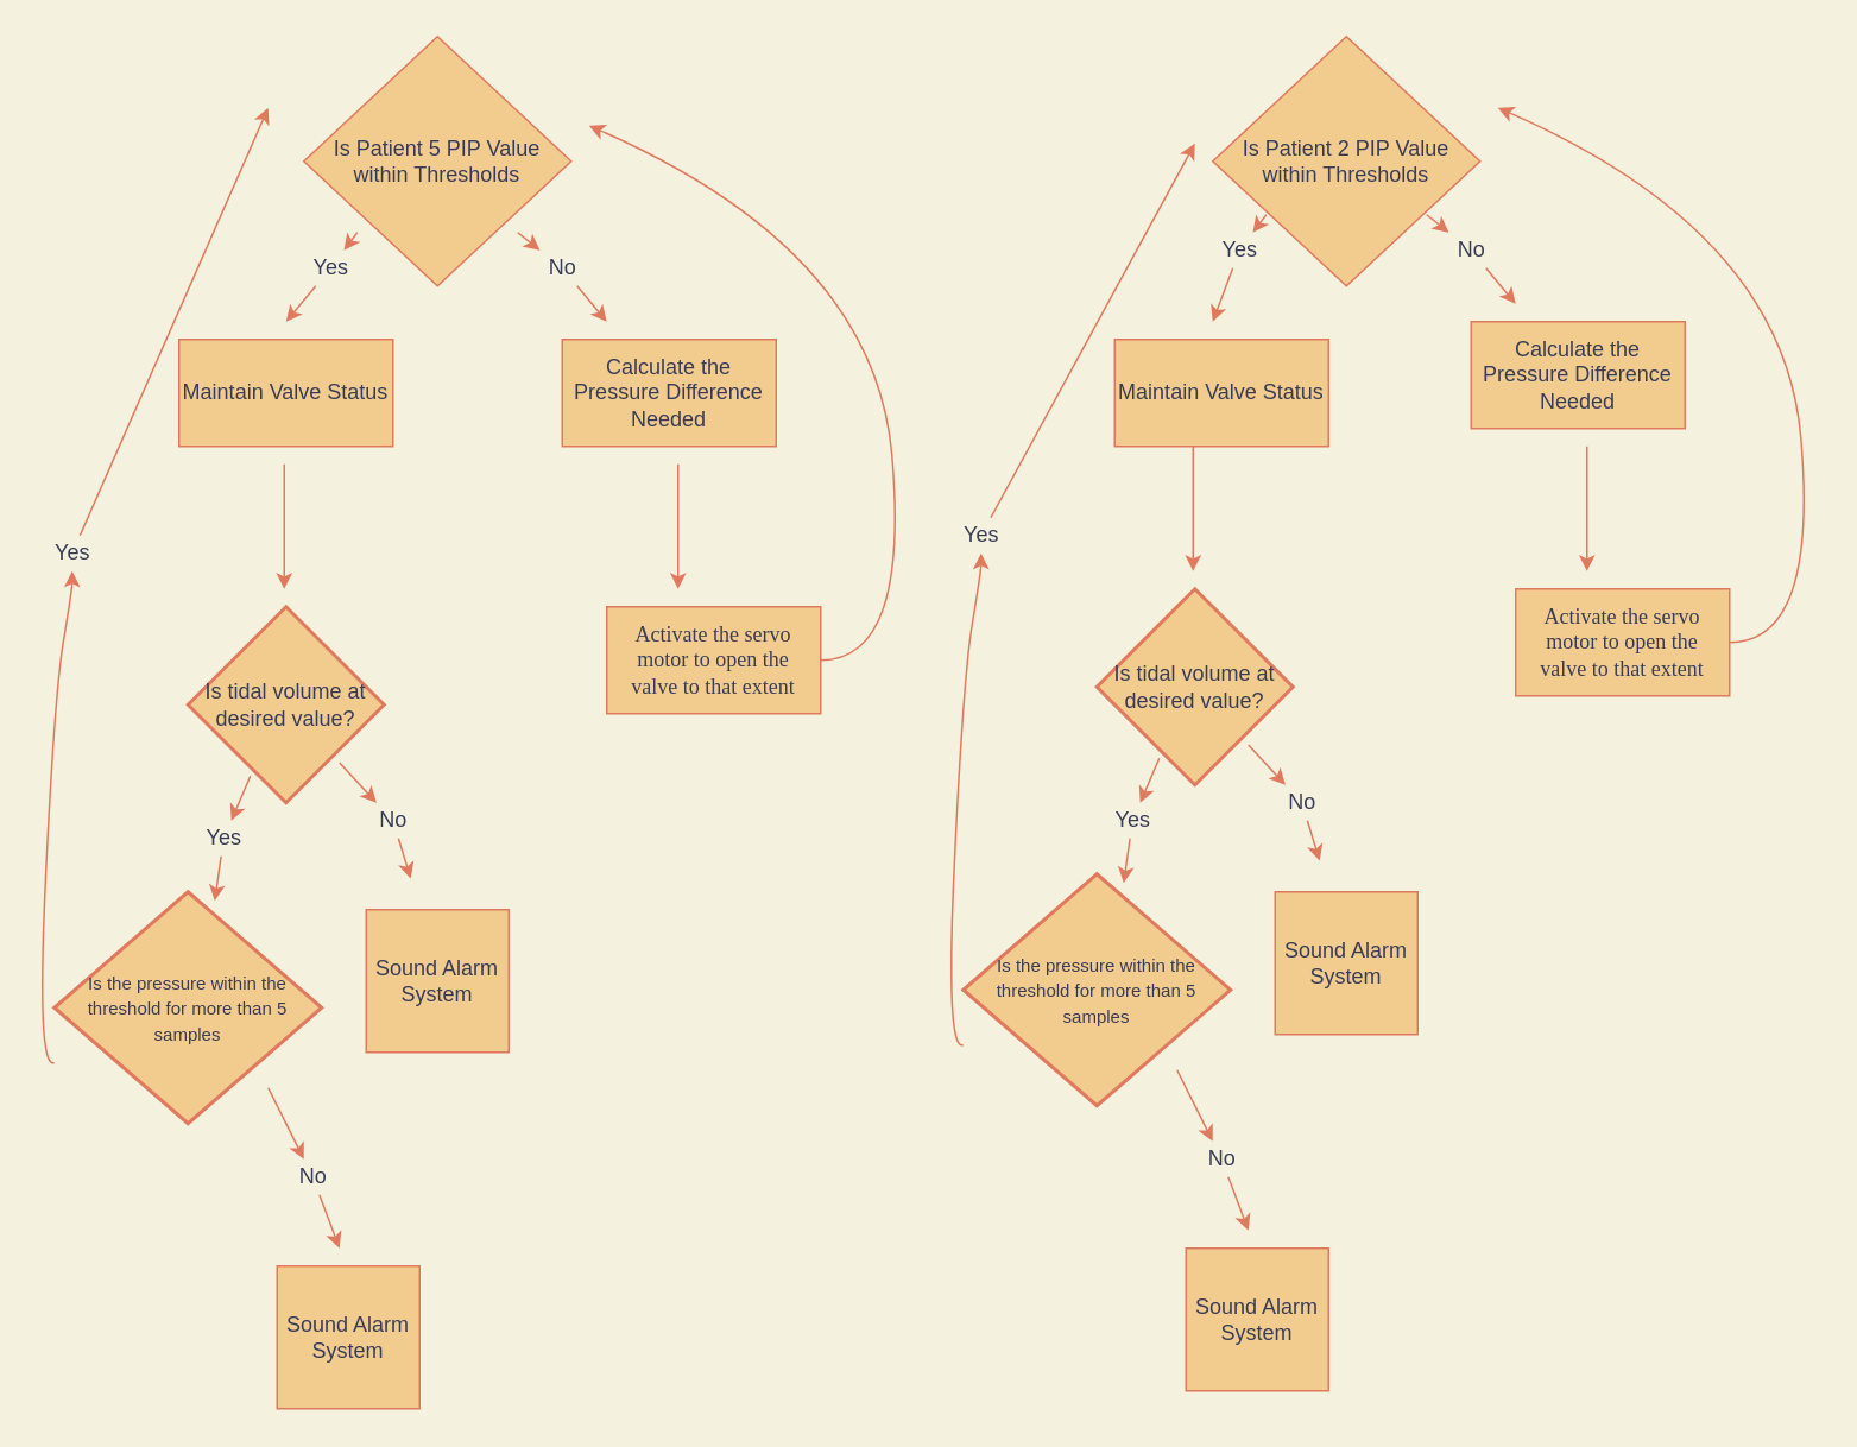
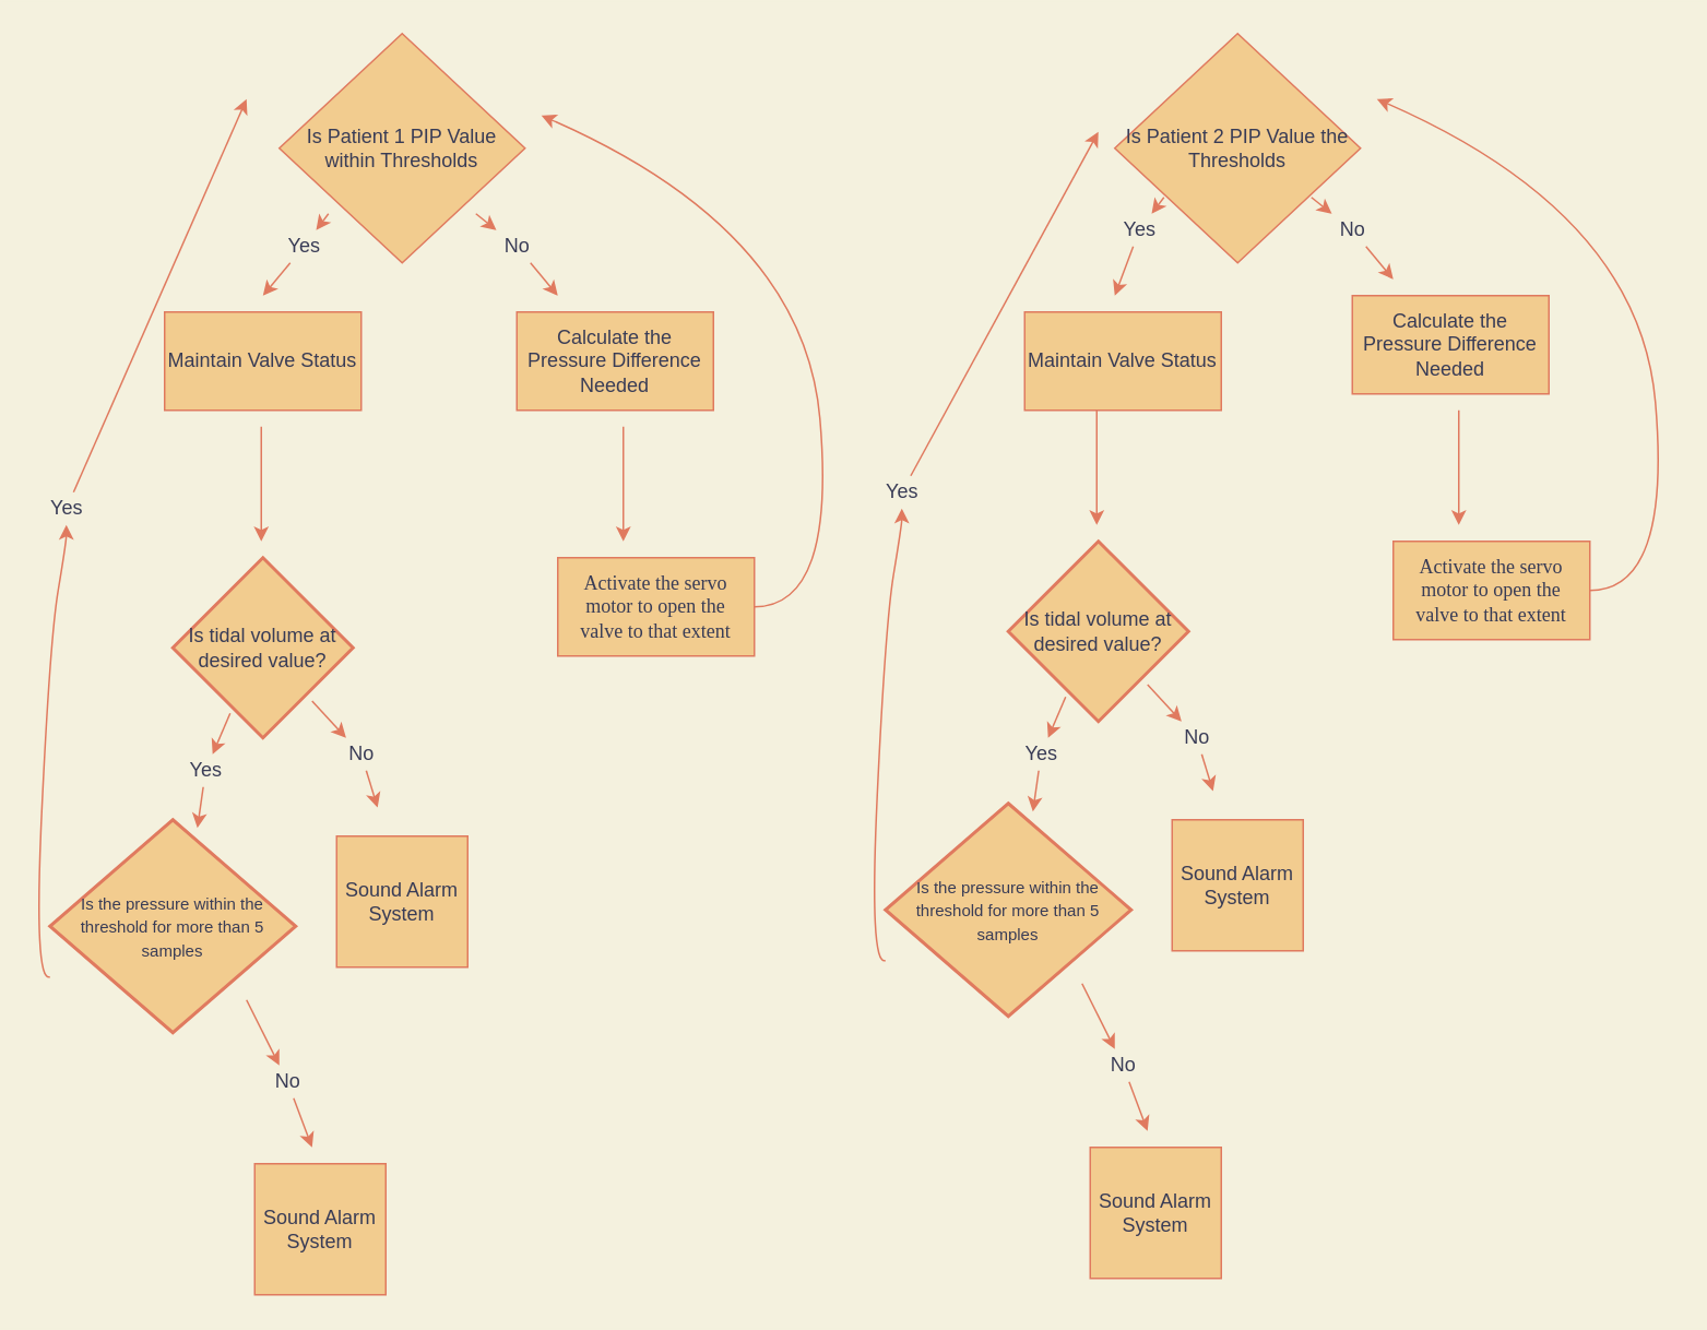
  <mxCell id="0" />
  <mxCell id="1" parent="0" />
- <mxCell id="2" value="Is Patient 5 PIP Value within Thresholds" style="rhombus;whiteSpace=wrap;html=1;fillColor=#F2CC8F;strokeColor=#E07A5F;fontColor=#393C56;" parent="1" vertex="1"><mxGeometry x="170" y="20" width="150" height="140" as="geometry" /></mxCell>
+ <mxCell id="2" value="Is Patient 1 PIP Value within Thresholds" style="rhombus;whiteSpace=wrap;html=1;fillColor=#F2CC8F;strokeColor=#E07A5F;fontColor=#393C56;" parent="1" vertex="1"><mxGeometry x="170" y="20" width="150" height="140" as="geometry" /></mxCell>
  <mxCell id="3" value="" style="endArrow=classic;html=1;labelBackgroundColor=#F4F1DE;strokeColor=#E07A5F;fontColor=#393C56;" parent="1" source="22" edge="1"><mxGeometry width="50" height="50" relative="1" as="geometry"><mxPoint x="200" y="130" as="sourcePoint" /><mxPoint x="160" y="180" as="targetPoint" /><Array as="points" /></mxGeometry></mxCell>
  <mxCell id="4" value="" style="endArrow=classic;html=1;labelBackgroundColor=#F4F1DE;strokeColor=#E07A5F;fontColor=#393C56;" parent="1" source="20" edge="1"><mxGeometry width="50" height="50" relative="1" as="geometry"><mxPoint x="290" y="130" as="sourcePoint" /><mxPoint x="340" y="180" as="targetPoint" /></mxGeometry></mxCell>
  <mxCell id="5" value="Maintain Valve Status" style="rounded=0;whiteSpace=wrap;html=1;fillColor=#F2CC8F;strokeColor=#E07A5F;fontColor=#393C56;" parent="1" vertex="1"><mxGeometry x="100" y="190" width="120" height="60" as="geometry" /></mxCell>
  <mxCell id="6" value="Calculate the Pressure Difference Needed" style="rounded=0;whiteSpace=wrap;html=1;fillColor=#F2CC8F;strokeColor=#E07A5F;fontColor=#393C56;" parent="1" vertex="1"><mxGeometry x="315" y="190" width="120" height="60" as="geometry" /></mxCell>
  <mxCell id="7" value="" style="endArrow=classic;html=1;labelBackgroundColor=#F4F1DE;strokeColor=#E07A5F;fontColor=#393C56;" parent="1" edge="1"><mxGeometry width="50" height="50" relative="1" as="geometry"><mxPoint x="159" y="260" as="sourcePoint" /><mxPoint x="159" y="330" as="targetPoint" /></mxGeometry></mxCell>
  <mxCell id="8" value="Is tidal volume at desired value?" style="strokeWidth=2;html=1;shape=mxgraph.flowchart.decision;whiteSpace=wrap;fillColor=#F2CC8F;strokeColor=#E07A5F;fontColor=#393C56;" parent="1" vertex="1"><mxGeometry x="105" y="340" width="110" height="110" as="geometry" /></mxCell>
  <mxCell id="9" value="&lt;font style=&quot;font-size: 10px&quot;&gt;Is the pressure within the threshold for more than 5 samples&lt;/font&gt;" style="strokeWidth=2;html=1;shape=mxgraph.flowchart.decision;whiteSpace=wrap;fillColor=#F2CC8F;strokeColor=#E07A5F;fontColor=#393C56;" parent="1" vertex="1"><mxGeometry x="30" y="500" width="150" height="130" as="geometry" /></mxCell>
  <mxCell id="10" value="" style="endArrow=classic;html=1;labelBackgroundColor=#F4F1DE;strokeColor=#E07A5F;fontColor=#393C56;" parent="1" edge="1"><mxGeometry width="50" height="50" relative="1" as="geometry"><mxPoint x="380" y="260" as="sourcePoint" /><mxPoint x="380" y="330" as="targetPoint" /></mxGeometry></mxCell>
  <mxCell id="11" value="&lt;p style=&quot;margin-top: 0pt ; margin-bottom: 0pt ; margin-left: 0in ; direction: ltr ; unicode-bidi: embed ; word-break: normal&quot;&gt;&lt;span style=&quot;font-family: &amp;#34;calibri&amp;#34;&quot;&gt;&lt;font style=&quot;font-size: 12px&quot;&gt;Activate the servo motor to open the&lt;br/&gt;valve to that extent&lt;/font&gt;&lt;/span&gt;&lt;/p&gt;" style="rounded=0;whiteSpace=wrap;html=1;fillColor=#F2CC8F;strokeColor=#E07A5F;fontColor=#393C56;" parent="1" vertex="1"><mxGeometry x="340" y="340" width="120" height="60" as="geometry" /></mxCell>
  <mxCell id="12" value="" style="endArrow=classic;html=1;labelBackgroundColor=#F4F1DE;strokeColor=#E07A5F;fontColor=#393C56;" parent="1" source="18" edge="1"><mxGeometry width="50" height="50" relative="1" as="geometry"><mxPoint x="140" y="435" as="sourcePoint" /><mxPoint x="120" y="505" as="targetPoint" /></mxGeometry></mxCell>
  <mxCell id="13" value="" style="endArrow=classic;html=1;labelBackgroundColor=#F4F1DE;strokeColor=#E07A5F;fontColor=#393C56;" parent="1" source="16" edge="1"><mxGeometry width="50" height="50" relative="1" as="geometry"><mxPoint x="190" y="427.5" as="sourcePoint" /><mxPoint x="230" y="492.5" as="targetPoint" /></mxGeometry></mxCell>
  <mxCell id="14" value="Sound Alarm System" style="whiteSpace=wrap;html=1;aspect=fixed;fillColor=#F2CC8F;strokeColor=#E07A5F;fontColor=#393C56;" parent="1" vertex="1"><mxGeometry x="205" y="510" width="80" height="80" as="geometry" /></mxCell>
  <mxCell id="15" value="" style="curved=1;endArrow=classic;html=1;labelBackgroundColor=#F4F1DE;strokeColor=#E07A5F;fontColor=#393C56;" parent="1" edge="1"><mxGeometry width="50" height="50" relative="1" as="geometry"><mxPoint x="460" y="370" as="sourcePoint" /><mxPoint x="330" y="70" as="targetPoint" /><Array as="points"><mxPoint x="510" y="370" /><mxPoint x="490" y="140" /></Array></mxGeometry></mxCell>
  <mxCell id="16" value="No" style="text;html=1;align=center;verticalAlign=middle;resizable=0;points=[];autosize=1;fontColor=#393C56;" parent="1" vertex="1"><mxGeometry x="205" y="450" width="30" height="20" as="geometry" /></mxCell>
  <mxCell id="17" value="" style="endArrow=classic;html=1;labelBackgroundColor=#F4F1DE;strokeColor=#E07A5F;fontColor=#393C56;" parent="1" target="16" edge="1"><mxGeometry width="50" height="50" relative="1" as="geometry"><mxPoint x="190" y="427.5" as="sourcePoint" /><mxPoint x="230" y="492.5" as="targetPoint" /></mxGeometry></mxCell>
  <mxCell id="18" value="Yes" style="text;html=1;align=center;verticalAlign=middle;resizable=0;points=[];autosize=1;fontColor=#393C56;" parent="1" vertex="1"><mxGeometry x="105" y="460" width="40" height="20" as="geometry" /></mxCell>
  <mxCell id="19" value="" style="endArrow=classic;html=1;labelBackgroundColor=#F4F1DE;strokeColor=#E07A5F;fontColor=#393C56;" parent="1" target="18" edge="1"><mxGeometry width="50" height="50" relative="1" as="geometry"><mxPoint x="140" y="435" as="sourcePoint" /><mxPoint x="120" y="505" as="targetPoint" /></mxGeometry></mxCell>
  <mxCell id="20" value="No" style="text;html=1;align=center;verticalAlign=middle;resizable=0;points=[];autosize=1;fontColor=#393C56;" parent="1" vertex="1"><mxGeometry x="300" y="140" width="30" height="20" as="geometry" /></mxCell>
  <mxCell id="21" value="" style="endArrow=classic;html=1;labelBackgroundColor=#F4F1DE;strokeColor=#E07A5F;fontColor=#393C56;" parent="1" target="20" edge="1"><mxGeometry width="50" height="50" relative="1" as="geometry"><mxPoint x="290" y="130" as="sourcePoint" /><mxPoint x="340" y="180" as="targetPoint" /></mxGeometry></mxCell>
  <mxCell id="22" value="Yes" style="text;html=1;align=center;verticalAlign=middle;resizable=0;points=[];autosize=1;fontColor=#393C56;" parent="1" vertex="1"><mxGeometry x="165" y="140" width="40" height="20" as="geometry" /></mxCell>
  <mxCell id="23" value="" style="endArrow=classic;html=1;labelBackgroundColor=#F4F1DE;strokeColor=#E07A5F;fontColor=#393C56;" parent="1" target="22" edge="1"><mxGeometry width="50" height="50" relative="1" as="geometry"><mxPoint x="200" y="130" as="sourcePoint" /><mxPoint x="160" y="180" as="targetPoint" /><Array as="points" /></mxGeometry></mxCell>
  <mxCell id="24" value="" style="endArrow=classic;html=1;labelBackgroundColor=#F4F1DE;strokeColor=#E07A5F;fontColor=#393C56;" parent="1" source="25" edge="1"><mxGeometry width="50" height="50" relative="1" as="geometry"><mxPoint x="80" y="620" as="sourcePoint" /><mxPoint x="190" y="700" as="targetPoint" /></mxGeometry></mxCell>
  <mxCell id="25" value="No" style="text;html=1;align=center;verticalAlign=middle;resizable=0;points=[];autosize=1;fontColor=#393C56;" parent="1" vertex="1"><mxGeometry x="160" y="650" width="30" height="20" as="geometry" /></mxCell>
  <mxCell id="26" value="" style="endArrow=classic;html=1;labelBackgroundColor=#F4F1DE;strokeColor=#E07A5F;fontColor=#393C56;" parent="1" target="25" edge="1"><mxGeometry width="50" height="50" relative="1" as="geometry"><mxPoint x="150" y="610" as="sourcePoint" /><mxPoint x="70" y="690" as="targetPoint" /><Array as="points" /></mxGeometry></mxCell>
  <mxCell id="27" value="Sound Alarm System" style="whiteSpace=wrap;html=1;aspect=fixed;fillColor=#F2CC8F;strokeColor=#E07A5F;fontColor=#393C56;" parent="1" vertex="1"><mxGeometry x="155" y="710" width="80" height="80" as="geometry" /></mxCell>
  <mxCell id="28" value="" style="curved=1;endArrow=classic;html=1;labelBackgroundColor=#F4F1DE;strokeColor=#E07A5F;fontColor=#393C56;" parent="1" source="29" edge="1"><mxGeometry width="50" height="50" relative="1" as="geometry"><mxPoint x="55" y="620" as="sourcePoint" /><mxPoint x="150" y="60" as="targetPoint" /><Array as="points" /></mxGeometry></mxCell>
  <mxCell id="29" value="Yes" style="text;html=1;align=center;verticalAlign=middle;resizable=0;points=[];autosize=1;fontColor=#393C56;" parent="1" vertex="1"><mxGeometry y="300" width="40" height="20" as="geometry" x="20" /></mxCell>
  <mxCell id="30" value="" style="curved=1;endArrow=classic;html=1;labelBackgroundColor=#F4F1DE;strokeColor=#E07A5F;fontColor=#393C56;" parent="1" source="9" target="29" edge="1"><mxGeometry width="50" height="50" relative="1" as="geometry"><mxPoint x="40" y="592.941" as="sourcePoint" /><mxPoint x="150" y="60" as="targetPoint" /><Array as="points"><mxPoint y="600" x="20" /><mxPoint x="30" y="390" /><mxPoint x="40" y="330" /></Array></mxGeometry></mxCell>
- <mxCell id="31" value="Is Patient 2 PIP Value within Thresholds" style="rhombus;whiteSpace=wrap;html=1;fillColor=#F2CC8F;strokeColor=#E07A5F;fontColor=#393C56;" parent="1" vertex="1"><mxGeometry x="680" y="20" width="150" height="140" as="geometry" /></mxCell>
+ <mxCell id="31" value="Is Patient 2 PIP Value the Thresholds" style="rhombus;whiteSpace=wrap;html=1;fillColor=#F2CC8F;strokeColor=#E07A5F;fontColor=#393C56;" parent="1" vertex="1"><mxGeometry x="680" y="20" width="150" height="140" as="geometry" /></mxCell>
  <mxCell id="32" value="" style="endArrow=classic;html=1;labelBackgroundColor=#F4F1DE;strokeColor=#E07A5F;fontColor=#393C56;" parent="1" source="51" edge="1"><mxGeometry width="50" height="50" relative="1" as="geometry"><mxPoint x="710" y="120" as="sourcePoint" /><mxPoint x="680" y="180" as="targetPoint" /><Array as="points" /></mxGeometry></mxCell>
  <mxCell id="33" value="" style="endArrow=classic;html=1;labelBackgroundColor=#F4F1DE;strokeColor=#E07A5F;fontColor=#393C56;" parent="1" source="49" edge="1"><mxGeometry width="50" height="50" relative="1" as="geometry"><mxPoint x="800" y="120" as="sourcePoint" /><mxPoint x="850" y="170" as="targetPoint" /></mxGeometry></mxCell>
  <mxCell id="34" value="Maintain Valve Status" style="rounded=0;whiteSpace=wrap;html=1;fillColor=#F2CC8F;strokeColor=#E07A5F;fontColor=#393C56;" parent="1" vertex="1"><mxGeometry x="625" y="190" width="120" height="60" as="geometry" /></mxCell>
  <mxCell id="35" value="Calculate the Pressure Difference Needed" style="rounded=0;whiteSpace=wrap;html=1;fillColor=#F2CC8F;strokeColor=#E07A5F;fontColor=#393C56;" parent="1" vertex="1"><mxGeometry x="825" y="180" width="120" height="60" as="geometry" /></mxCell>
  <mxCell id="36" value="" style="endArrow=classic;html=1;labelBackgroundColor=#F4F1DE;strokeColor=#E07A5F;fontColor=#393C56;" parent="1" edge="1"><mxGeometry width="50" height="50" relative="1" as="geometry"><mxPoint x="669" y="250" as="sourcePoint" /><mxPoint x="669" y="320" as="targetPoint" /></mxGeometry></mxCell>
  <mxCell id="37" value="Is tidal volume at desired value?" style="strokeWidth=2;html=1;shape=mxgraph.flowchart.decision;whiteSpace=wrap;fillColor=#F2CC8F;strokeColor=#E07A5F;fontColor=#393C56;" parent="1" vertex="1"><mxGeometry x="615" y="330" width="110" height="110" as="geometry" /></mxCell>
  <mxCell id="38" value="&lt;font style=&quot;font-size: 10px&quot;&gt;Is the pressure within the threshold for more than 5 samples&lt;/font&gt;" style="strokeWidth=2;html=1;shape=mxgraph.flowchart.decision;whiteSpace=wrap;fillColor=#F2CC8F;strokeColor=#E07A5F;fontColor=#393C56;" parent="1" vertex="1"><mxGeometry x="540" y="490" width="150" height="130" as="geometry" /></mxCell>
  <mxCell id="39" value="" style="endArrow=classic;html=1;labelBackgroundColor=#F4F1DE;strokeColor=#E07A5F;fontColor=#393C56;" parent="1" edge="1"><mxGeometry width="50" height="50" relative="1" as="geometry"><mxPoint x="890" y="250" as="sourcePoint" /><mxPoint x="890" y="320" as="targetPoint" /></mxGeometry></mxCell>
  <mxCell id="40" value="&lt;p style=&quot;margin-top: 0pt ; margin-bottom: 0pt ; margin-left: 0in ; direction: ltr ; unicode-bidi: embed ; word-break: normal&quot;&gt;&lt;span style=&quot;font-family: &amp;#34;calibri&amp;#34;&quot;&gt;&lt;font style=&quot;font-size: 12px&quot;&gt;Activate the servo motor to open the&lt;br/&gt;valve to that extent&lt;/font&gt;&lt;/span&gt;&lt;/p&gt;" style="rounded=0;whiteSpace=wrap;html=1;fillColor=#F2CC8F;strokeColor=#E07A5F;fontColor=#393C56;" parent="1" vertex="1"><mxGeometry x="850" y="330" width="120" height="60" as="geometry" /></mxCell>
  <mxCell id="41" value="" style="endArrow=classic;html=1;labelBackgroundColor=#F4F1DE;strokeColor=#E07A5F;fontColor=#393C56;" parent="1" source="47" edge="1"><mxGeometry width="50" height="50" relative="1" as="geometry"><mxPoint x="650" y="425" as="sourcePoint" /><mxPoint x="630" y="495" as="targetPoint" /></mxGeometry></mxCell>
  <mxCell id="42" value="" style="endArrow=classic;html=1;labelBackgroundColor=#F4F1DE;strokeColor=#E07A5F;fontColor=#393C56;" parent="1" source="45" edge="1"><mxGeometry width="50" height="50" relative="1" as="geometry"><mxPoint x="700" y="417.5" as="sourcePoint" /><mxPoint x="740" y="482.5" as="targetPoint" /></mxGeometry></mxCell>
  <mxCell id="43" value="Sound Alarm System" style="whiteSpace=wrap;html=1;aspect=fixed;fillColor=#F2CC8F;strokeColor=#E07A5F;fontColor=#393C56;" parent="1" vertex="1"><mxGeometry x="715" y="500" width="80" height="80" as="geometry" /></mxCell>
  <mxCell id="44" value="" style="curved=1;endArrow=classic;html=1;labelBackgroundColor=#F4F1DE;strokeColor=#E07A5F;fontColor=#393C56;" parent="1" edge="1"><mxGeometry width="50" height="50" relative="1" as="geometry"><mxPoint x="970" y="360" as="sourcePoint" /><mxPoint x="840" y="60" as="targetPoint" /><Array as="points"><mxPoint x="1020" y="360" /><mxPoint x="1000" y="130" /></Array></mxGeometry></mxCell>
  <mxCell id="45" value="No" style="text;html=1;align=center;verticalAlign=middle;resizable=0;points=[];autosize=1;fontColor=#393C56;" parent="1" vertex="1"><mxGeometry x="715" y="440" width="30" height="20" as="geometry" /></mxCell>
  <mxCell id="46" value="" style="endArrow=classic;html=1;labelBackgroundColor=#F4F1DE;strokeColor=#E07A5F;fontColor=#393C56;" parent="1" target="45" edge="1"><mxGeometry width="50" height="50" relative="1" as="geometry"><mxPoint x="700" y="417.5" as="sourcePoint" /><mxPoint x="740" y="482.5" as="targetPoint" /></mxGeometry></mxCell>
  <mxCell id="47" value="Yes" style="text;html=1;align=center;verticalAlign=middle;resizable=0;points=[];autosize=1;fontColor=#393C56;" parent="1" vertex="1"><mxGeometry x="615" y="450" width="40" height="20" as="geometry" /></mxCell>
  <mxCell id="48" value="" style="endArrow=classic;html=1;labelBackgroundColor=#F4F1DE;strokeColor=#E07A5F;fontColor=#393C56;" parent="1" target="47" edge="1"><mxGeometry width="50" height="50" relative="1" as="geometry"><mxPoint x="650" y="425" as="sourcePoint" /><mxPoint x="630" y="495" as="targetPoint" /></mxGeometry></mxCell>
  <mxCell id="49" value="No" style="text;html=1;align=center;verticalAlign=middle;resizable=0;points=[];autosize=1;fontColor=#393C56;" parent="1" vertex="1"><mxGeometry x="810" y="130" width="30" height="20" as="geometry" /></mxCell>
  <mxCell id="50" value="" style="endArrow=classic;html=1;labelBackgroundColor=#F4F1DE;strokeColor=#E07A5F;fontColor=#393C56;" parent="1" target="49" edge="1"><mxGeometry width="50" height="50" relative="1" as="geometry"><mxPoint x="800" y="120" as="sourcePoint" /><mxPoint x="850" y="170" as="targetPoint" /></mxGeometry></mxCell>
  <mxCell id="51" value="Yes" style="text;html=1;align=center;verticalAlign=middle;resizable=0;points=[];autosize=1;fontColor=#393C56;" parent="1" vertex="1"><mxGeometry x="675" y="130" width="40" height="20" as="geometry" /></mxCell>
  <mxCell id="52" value="" style="endArrow=classic;html=1;labelBackgroundColor=#F4F1DE;strokeColor=#E07A5F;fontColor=#393C56;" parent="1" target="51" edge="1"><mxGeometry width="50" height="50" relative="1" as="geometry"><mxPoint x="710" y="120" as="sourcePoint" /><mxPoint x="670" y="170" as="targetPoint" /><Array as="points" /></mxGeometry></mxCell>
  <mxCell id="53" value="" style="endArrow=classic;html=1;labelBackgroundColor=#F4F1DE;strokeColor=#E07A5F;fontColor=#393C56;" parent="1" source="54" edge="1"><mxGeometry width="50" height="50" relative="1" as="geometry"><mxPoint x="590" y="610" as="sourcePoint" /><mxPoint x="700" y="690" as="targetPoint" /></mxGeometry></mxCell>
  <mxCell id="54" value="No" style="text;html=1;align=center;verticalAlign=middle;resizable=0;points=[];autosize=1;fontColor=#393C56;" parent="1" vertex="1"><mxGeometry x="670" y="640" width="30" height="20" as="geometry" /></mxCell>
  <mxCell id="55" value="" style="endArrow=classic;html=1;labelBackgroundColor=#F4F1DE;strokeColor=#E07A5F;fontColor=#393C56;" parent="1" target="54" edge="1"><mxGeometry width="50" height="50" relative="1" as="geometry"><mxPoint x="660" y="600" as="sourcePoint" /><mxPoint x="580" y="680" as="targetPoint" /><Array as="points" /></mxGeometry></mxCell>
  <mxCell id="56" value="Sound Alarm System" style="whiteSpace=wrap;html=1;aspect=fixed;fillColor=#F2CC8F;strokeColor=#E07A5F;fontColor=#393C56;" parent="1" vertex="1"><mxGeometry x="665" y="700" width="80" height="80" as="geometry" /></mxCell>
  <mxCell id="57" value="" style="curved=1;endArrow=classic;html=1;labelBackgroundColor=#F4F1DE;strokeColor=#E07A5F;fontColor=#393C56;" parent="1" source="58" edge="1"><mxGeometry width="50" height="50" relative="1" as="geometry"><mxPoint x="565" y="610" as="sourcePoint" /><mxPoint x="670" y="80" as="targetPoint" /><Array as="points" /></mxGeometry></mxCell>
  <mxCell id="58" value="Yes" style="text;html=1;align=center;verticalAlign=middle;resizable=0;points=[];autosize=1;fontColor=#393C56;" parent="1" vertex="1"><mxGeometry x="530" y="290" width="40" height="20" as="geometry" /></mxCell>
  <mxCell id="59" value="" style="curved=1;endArrow=classic;html=1;labelBackgroundColor=#F4F1DE;strokeColor=#E07A5F;fontColor=#393C56;" parent="1" source="38" target="58" edge="1"><mxGeometry width="50" height="50" relative="1" as="geometry"><mxPoint x="550" y="582.941" as="sourcePoint" /><mxPoint x="660" y="50" as="targetPoint" /><Array as="points"><mxPoint x="530" y="590" /><mxPoint x="540" y="380" /><mxPoint x="550" y="320" /></Array></mxGeometry></mxCell>
